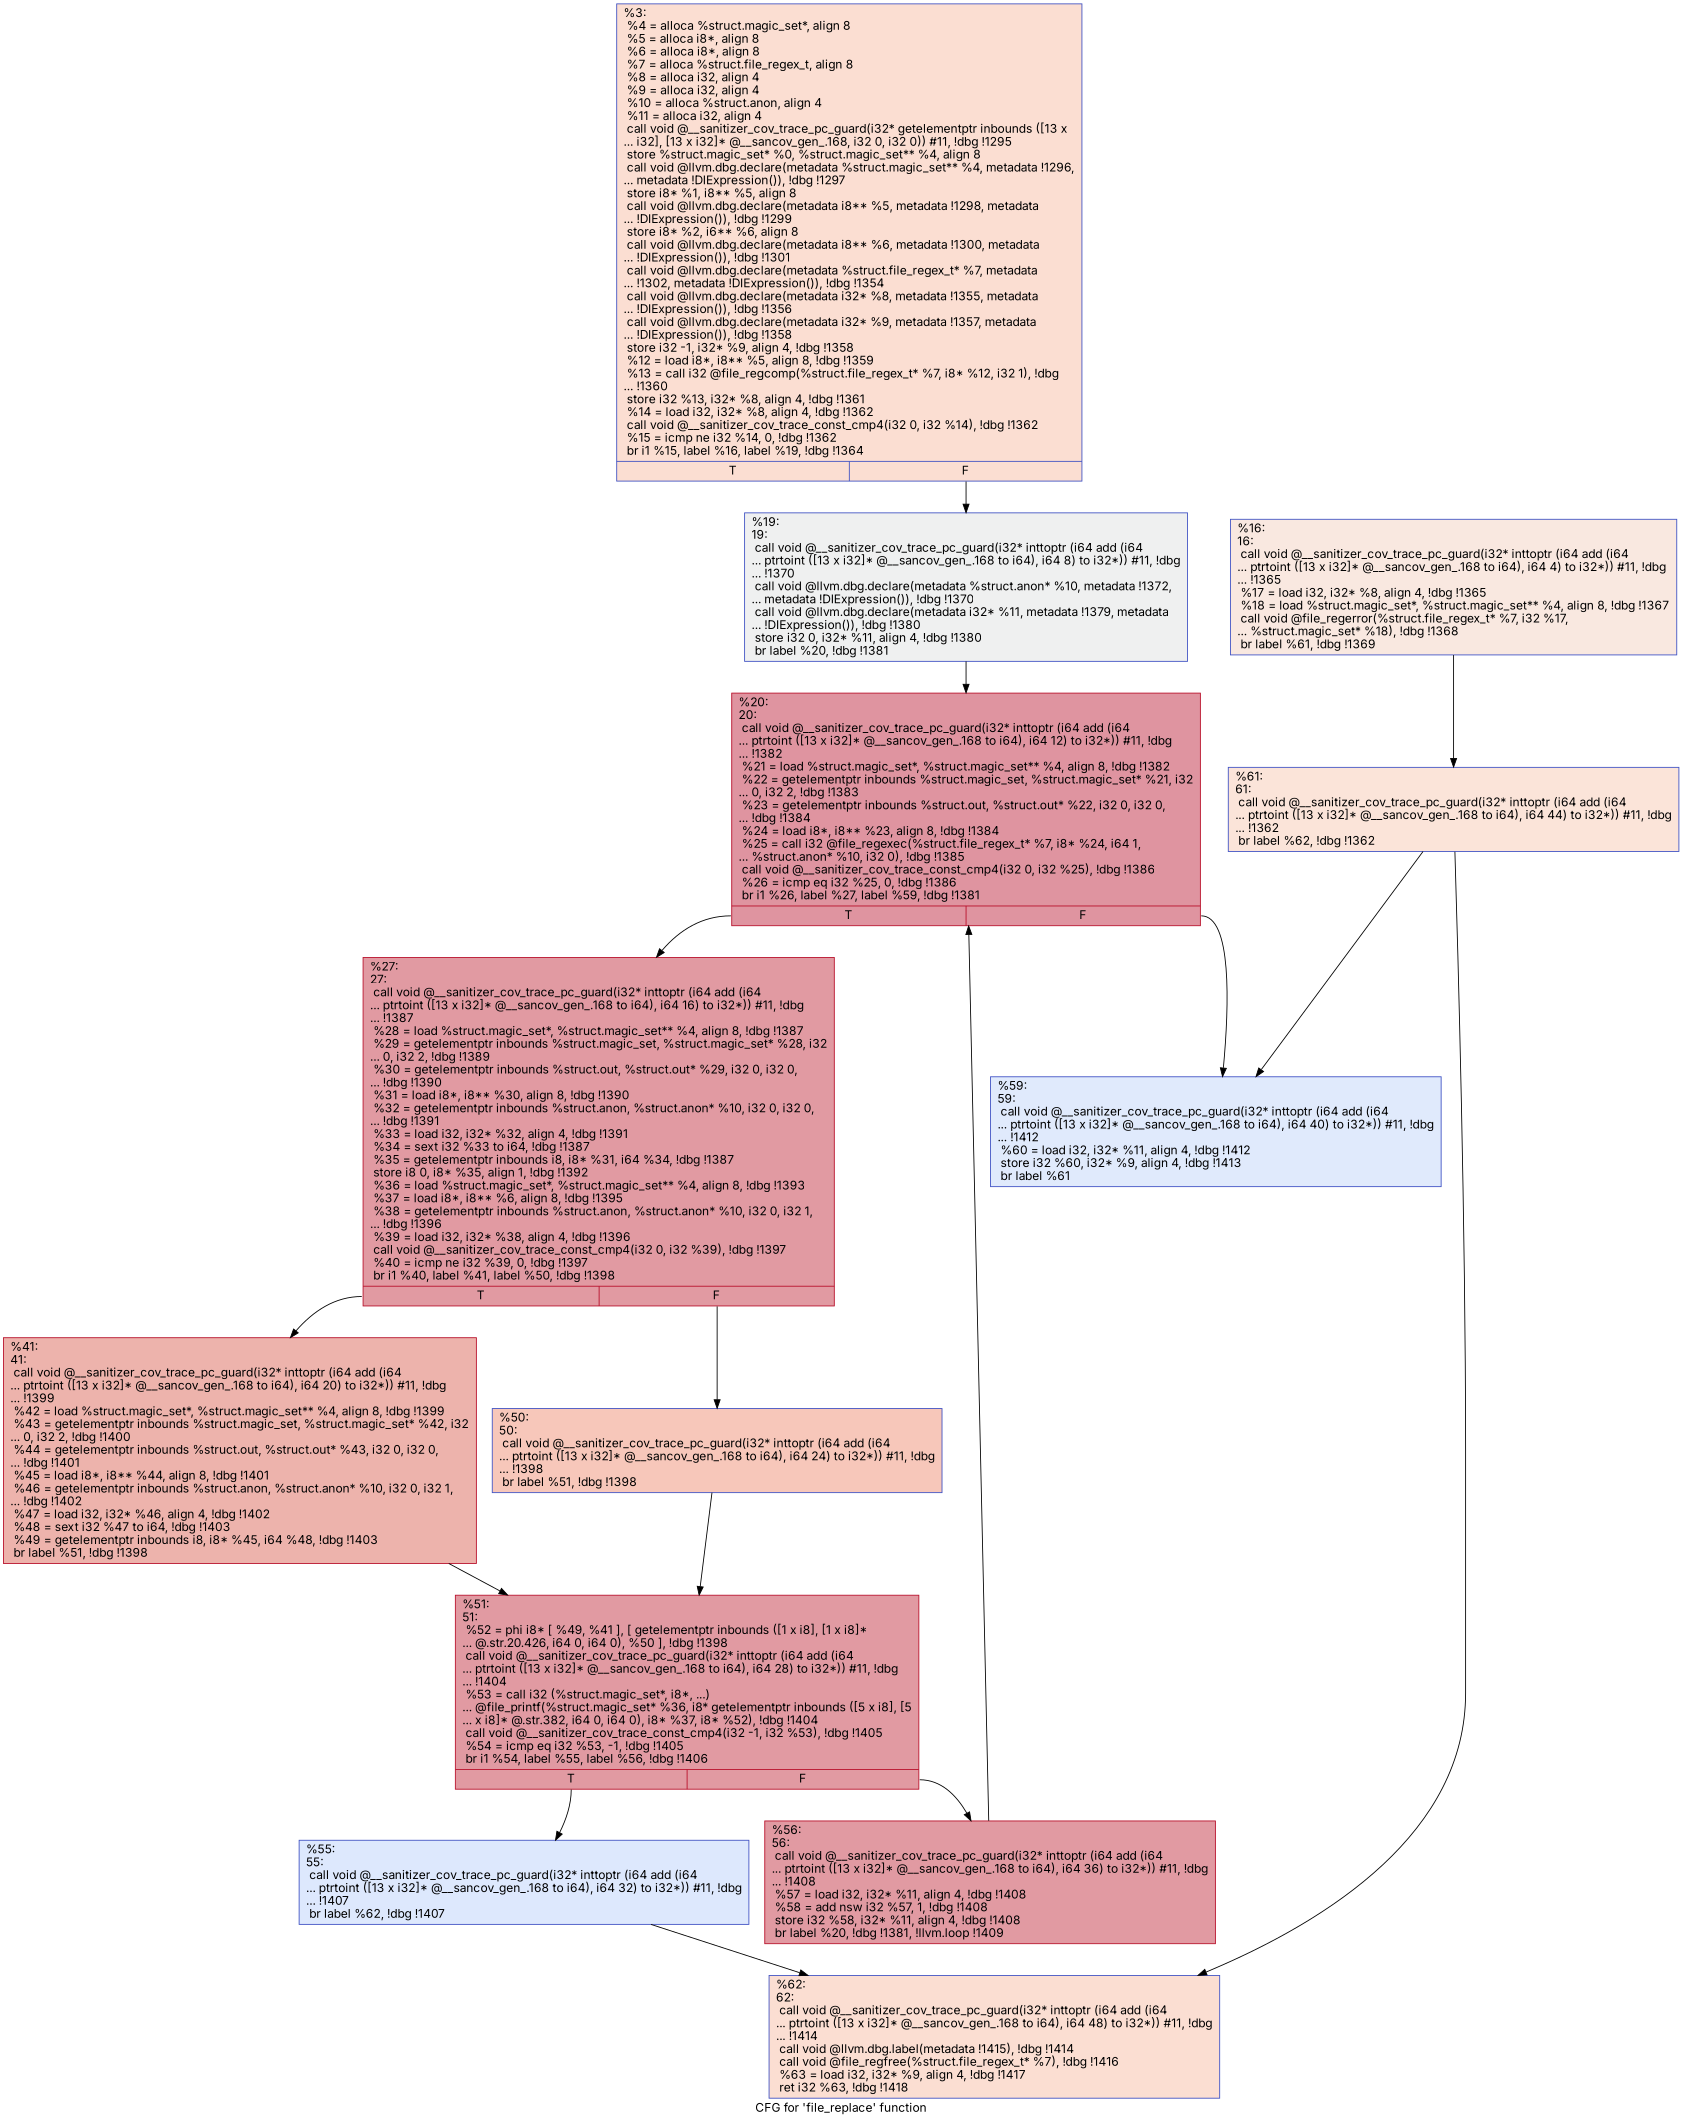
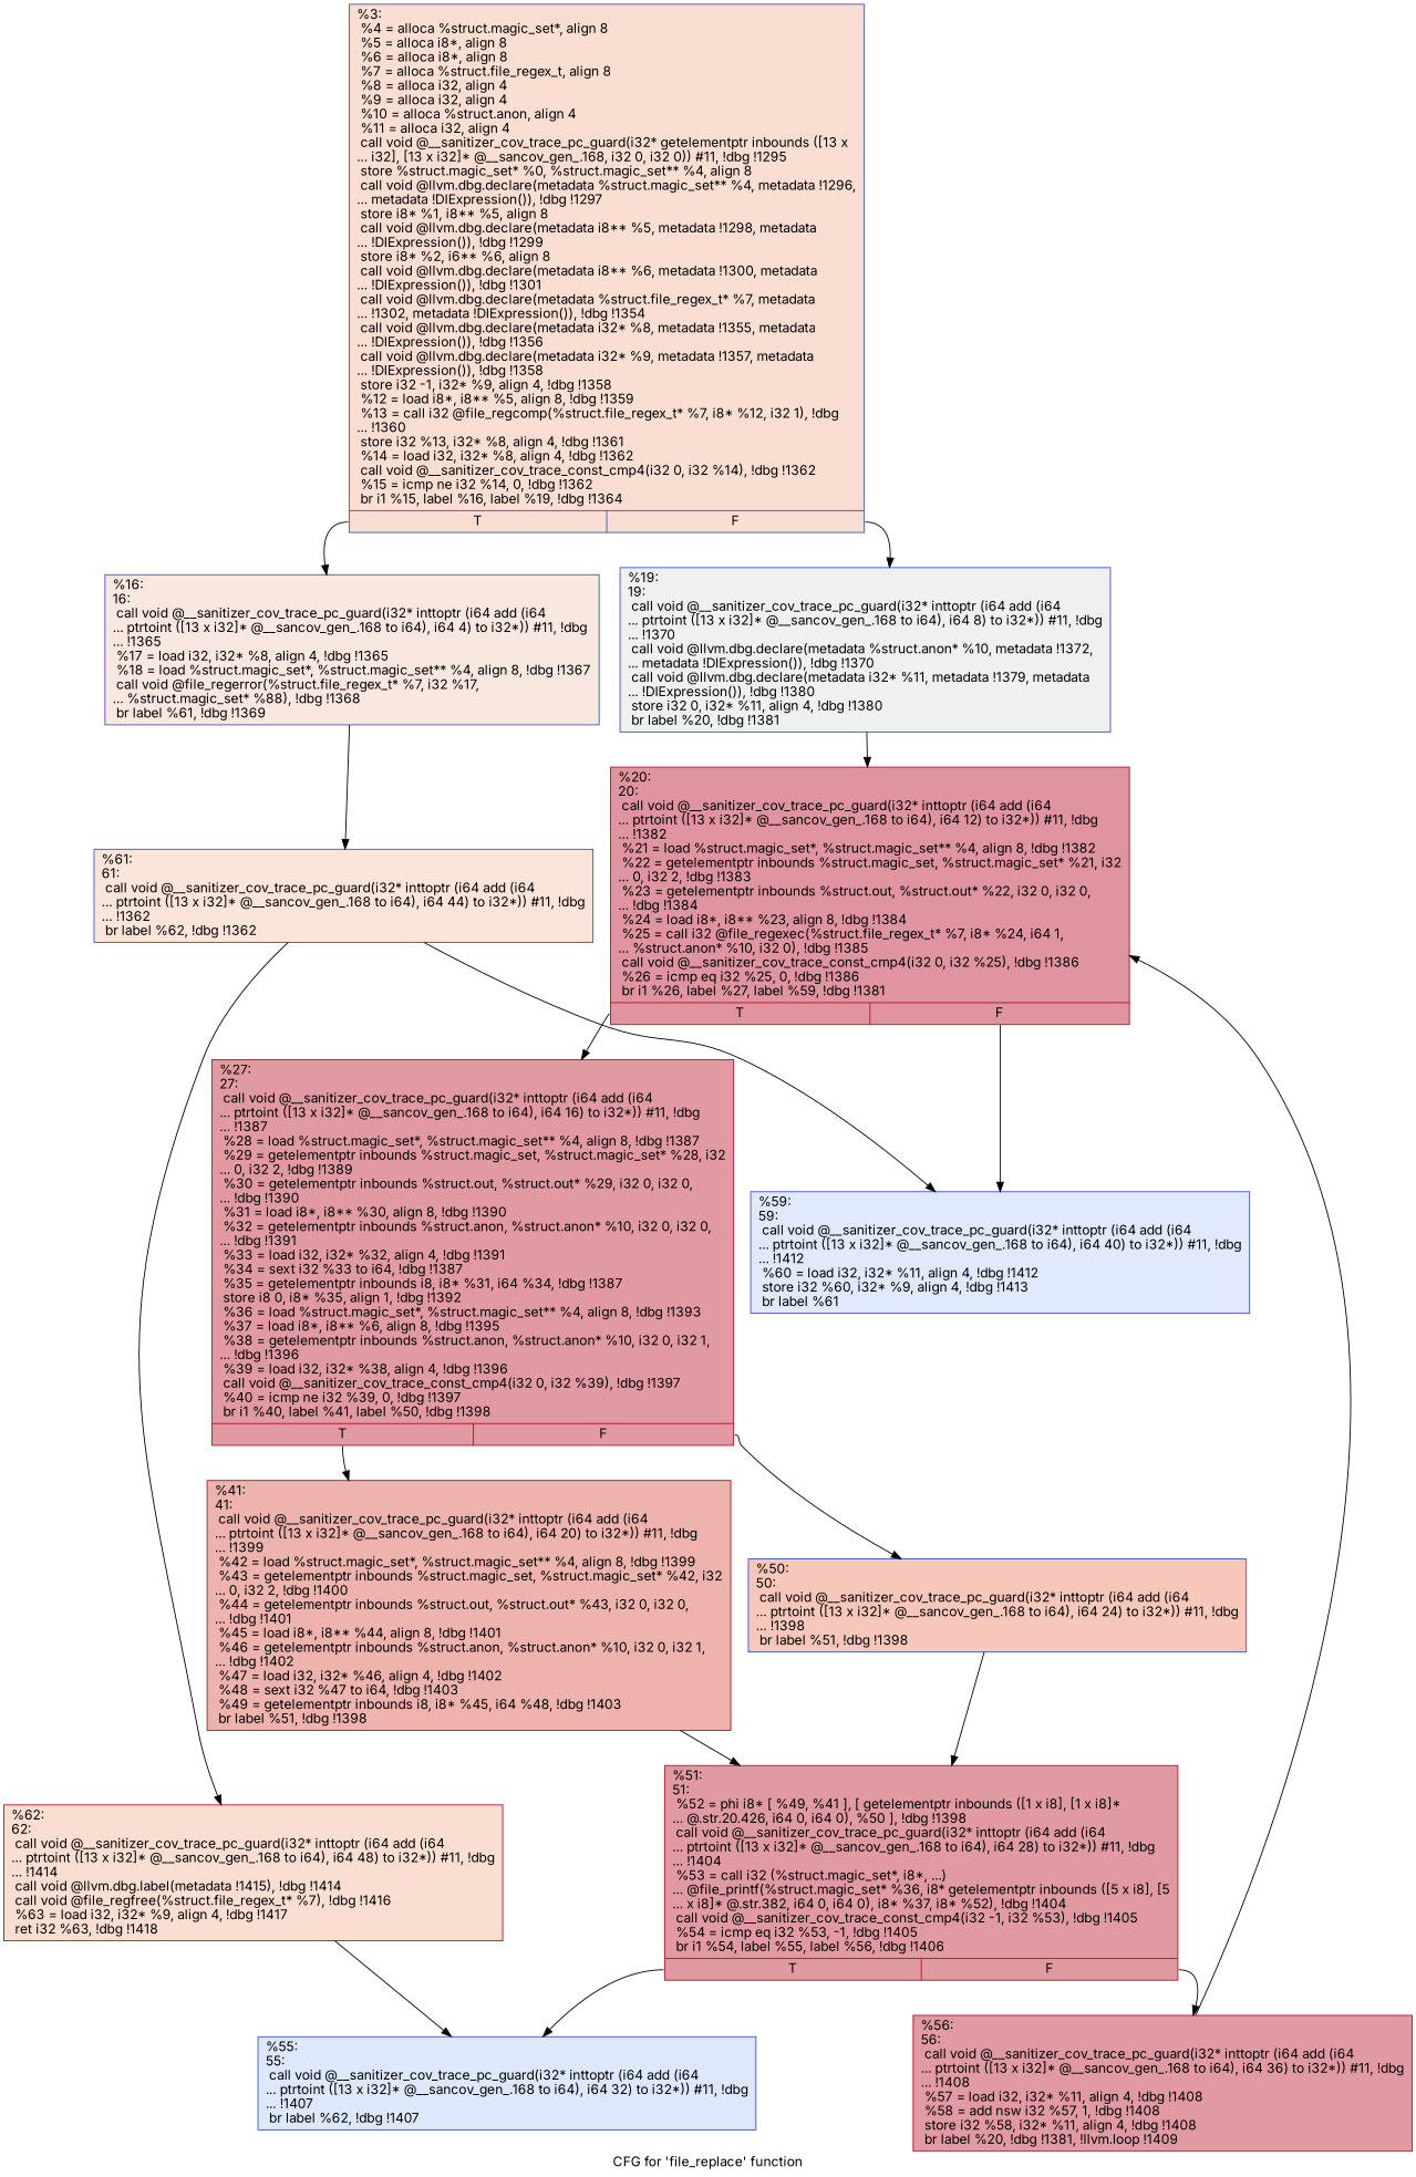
  digraph {
    fontname=Inter
    label="CFG for 'file_replace' function"
    node [color="#3d50c3ff" fillcolor="#bb1b2c70" fontname=Inter shape=record style=filled]
    edge [fontname=Inter]
    n1 [fillcolor="#f7b59970" label="{%3:\l  %4 = alloca %struct.magic_set*, align 8\l  %5 = alloca i8*, align 8\l  %6 = alloca i8*, align 8\l  %7 = alloca %struct.file_regex_t, align 8\l  %8 = alloca i32, align 4\l  %9 = alloca i32, align 4\l  %10 = alloca %struct.anon, align 4\l  %11 = alloca i32, align 4\l  call void @__sanitizer_cov_trace_pc_guard(i32* getelementptr inbounds ([13 x\l... i32], [13 x i32]* @__sancov_gen_.168, i32 0, i32 0)) #11, !dbg !1295\l  store %struct.magic_set* %0, %struct.magic_set** %4, align 8\l  call void @llvm.dbg.declare(metadata %struct.magic_set** %4, metadata !1296,\l... metadata !DIExpression()), !dbg !1297\l  store i8* %1, i8** %5, align 8\l  call void @llvm.dbg.declare(metadata i8** %5, metadata !1298, metadata\l... !DIExpression()), !dbg !1299\l  store i8* %2, i6** %6, align 8\l  call void @llvm.dbg.declare(metadata i8** %6, metadata !1300, metadata\l... !DIExpression()), !dbg !1301\l  call void @llvm.dbg.declare(metadata %struct.file_regex_t* %7, metadata\l... !1302, metadata !DIExpression()), !dbg !1354\l  call void @llvm.dbg.declare(metadata i32* %8, metadata !1355, metadata\l... !DIExpression()), !dbg !1356\l  call void @llvm.dbg.declare(metadata i32* %9, metadata !1357, metadata\l... !DIExpression()), !dbg !1358\l  store i32 -1, i32* %9, align 4, !dbg !1358\l  %12 = load i8*, i8** %5, align 8, !dbg !1359\l  %13 = call i32 @file_regcomp(%struct.file_regex_t* %7, i8* %12, i32 1), !dbg\l... !1360\l  store i32 %13, i32* %8, align 4, !dbg !1361\l  %14 = load i32, i32* %8, align 4, !dbg !1362\l  call void @__sanitizer_cov_trace_const_cmp4(i32 0, i32 %14), !dbg !1362\l  %15 = icmp ne i32 %14, 0, !dbg !1362\l  br i1 %15, label %16, label %19, !dbg !1364\l|{<s0>T|<s1>F}}"]
-   n2 [fillcolor="#f1ccb870" label="{%16:\l16:                                               \l  call void @__sanitizer_cov_trace_pc_guard(i32* inttoptr (i64 add (i64\l... ptrtoint ([13 x i32]* @__sancov_gen_.168 to i64), i64 4) to i32*)) #11, !dbg\l... !1365\l  %17 = load i32, i32* %8, align 4, !dbg !1365\l  %18 = load %struct.magic_set*, %struct.magic_set** %4, align 8, !dbg !1367\l  call void @file_regerror(%struct.file_regex_t* %7, i32 %17,\l... %struct.magic_set* %18), !dbg !1368\l  br label %61, !dbg !1369\l}"]
+   n2 [fillcolor="#f1ccb870" label="{%16:\l16:                                               \l  call void @__sanitizer_cov_trace_pc_guard(i32* inttoptr (i64 add (i64\l... ptrtoint ([13 x i32]* @__sancov_gen_.168 to i64), i64 4) to i32*)) #11, !dbg\l... !1365\l  %17 = load i32, i32* %8, align 4, !dbg !1365\l  %18 = load %struct.magic_set*, %struct.magic_set** %4, align 8, !dbg !1367\l  call void @file_regerror(%struct.file_regex_t* %7, i32 %17,\l... %struct.magic_set* %88), !dbg !1368\l  br label %61, !dbg !1369\l}"]
    n3 [fillcolor="#dbdcde70" label="{%19:\l19:                                               \l  call void @__sanitizer_cov_trace_pc_guard(i32* inttoptr (i64 add (i64\l... ptrtoint ([13 x i32]* @__sancov_gen_.168 to i64), i64 8) to i32*)) #11, !dbg\l... !1370\l  call void @llvm.dbg.declare(metadata %struct.anon* %10, metadata !1372,\l... metadata !DIExpression()), !dbg !1370\l  call void @llvm.dbg.declare(metadata i32* %11, metadata !1379, metadata\l... !DIExpression()), !dbg !1380\l  store i32 0, i32* %11, align 4, !dbg !1380\l  br label %20, !dbg !1381\l}"]
    n4 [fillcolor="#f5c1a970" label="{%61:\l61:                                               \l  call void @__sanitizer_cov_trace_pc_guard(i32* inttoptr (i64 add (i64\l... ptrtoint ([13 x i32]* @__sancov_gen_.168 to i64), i64 44) to i32*)) #11, !dbg\l... !1362\l  br label %62, !dbg !1362\l}"]
    n5 [color="#b70d28ff" fillcolor="#b70d2870" label="{%20:\l20:                                               \l  call void @__sanitizer_cov_trace_pc_guard(i32* inttoptr (i64 add (i64\l... ptrtoint ([13 x i32]* @__sancov_gen_.168 to i64), i64 12) to i32*)) #11, !dbg\l... !1382\l  %21 = load %struct.magic_set*, %struct.magic_set** %4, align 8, !dbg !1382\l  %22 = getelementptr inbounds %struct.magic_set, %struct.magic_set* %21, i32\l... 0, i32 2, !dbg !1383\l  %23 = getelementptr inbounds %struct.out, %struct.out* %22, i32 0, i32 0,\l... !dbg !1384\l  %24 = load i8*, i8** %23, align 8, !dbg !1384\l  %25 = call i32 @file_regexec(%struct.file_regex_t* %7, i8* %24, i64 1,\l... %struct.anon* %10, i32 0), !dbg !1385\l  call void @__sanitizer_cov_trace_const_cmp4(i32 0, i32 %25), !dbg !1386\l  %26 = icmp eq i32 %25, 0, !dbg !1386\l  br i1 %26, label %27, label %59, !dbg !1381\l|{<s0>T|<s1>F}}"]
-   n6 [fillcolor="#f7b59970" label="{%62:\l62:                                               \l  call void @__sanitizer_cov_trace_pc_guard(i32* inttoptr (i64 add (i64\l... ptrtoint ([13 x i32]* @__sancov_gen_.168 to i64), i64 48) to i32*)) #11, !dbg\l... !1414\l  call void @llvm.dbg.label(metadata !1415), !dbg !1414\l  call void @file_regfree(%struct.file_regex_t* %7), !dbg !1416\l  %63 = load i32, i32* %9, align 4, !dbg !1417\l  ret i32 %63, !dbg !1418\l}"]
+   n6 [color="#b70d28ff" fillcolor="#f7b59970" label="{%62:\l62:                                               \l  call void @__sanitizer_cov_trace_pc_guard(i32* inttoptr (i64 add (i64\l... ptrtoint ([13 x i32]* @__sancov_gen_.168 to i64), i64 48) to i32*)) #11, !dbg\l... !1414\l  call void @llvm.dbg.label(metadata !1415), !dbg !1414\l  call void @file_regfree(%struct.file_regex_t* %7), !dbg !1416\l  %63 = load i32, i32* %9, align 4, !dbg !1417\l  ret i32 %63, !dbg !1418\l}"]
    n7 [fillcolor="#b9d0f970" label="{%59:\l59:                                               \l  call void @__sanitizer_cov_trace_pc_guard(i32* inttoptr (i64 add (i64\l... ptrtoint ([13 x i32]* @__sancov_gen_.168 to i64), i64 40) to i32*)) #11, !dbg\l... !1412\l  %60 = load i32, i32* %11, align 4, !dbg !1412\l  store i32 %60, i32* %9, align 4, !dbg !1413\l  br label %61\l}"]
    n8 [color="#b70d28ff" label="{%27:\l27:                                               \l  call void @__sanitizer_cov_trace_pc_guard(i32* inttoptr (i64 add (i64\l... ptrtoint ([13 x i32]* @__sancov_gen_.168 to i64), i64 16) to i32*)) #11, !dbg\l... !1387\l  %28 = load %struct.magic_set*, %struct.magic_set** %4, align 8, !dbg !1387\l  %29 = getelementptr inbounds %struct.magic_set, %struct.magic_set* %28, i32\l... 0, i32 2, !dbg !1389\l  %30 = getelementptr inbounds %struct.out, %struct.out* %29, i32 0, i32 0,\l... !dbg !1390\l  %31 = load i8*, i8** %30, align 8, !dbg !1390\l  %32 = getelementptr inbounds %struct.anon, %struct.anon* %10, i32 0, i32 0,\l... !dbg !1391\l  %33 = load i32, i32* %32, align 4, !dbg !1391\l  %34 = sext i32 %33 to i64, !dbg !1387\l  %35 = getelementptr inbounds i8, i8* %31, i64 %34, !dbg !1387\l  store i8 0, i8* %35, align 1, !dbg !1392\l  %36 = load %struct.magic_set*, %struct.magic_set** %4, align 8, !dbg !1393\l  %37 = load i8*, i8** %6, align 8, !dbg !1395\l  %38 = getelementptr inbounds %struct.anon, %struct.anon* %10, i32 0, i32 1,\l... !dbg !1396\l  %39 = load i32, i32* %38, align 4, !dbg !1396\l  call void @__sanitizer_cov_trace_const_cmp4(i32 0, i32 %39), !dbg !1397\l  %40 = icmp ne i32 %39, 0, !dbg !1397\l  br i1 %40, label %41, label %50, !dbg !1398\l|{<s0>T|<s1>F}}"]
    n9 [color="#b70d28ff" fillcolor="#d6524470" label="{%41:\l41:                                               \l  call void @__sanitizer_cov_trace_pc_guard(i32* inttoptr (i64 add (i64\l... ptrtoint ([13 x i32]* @__sancov_gen_.168 to i64), i64 20) to i32*)) #11, !dbg\l... !1399\l  %42 = load %struct.magic_set*, %struct.magic_set** %4, align 8, !dbg !1399\l  %43 = getelementptr inbounds %struct.magic_set, %struct.magic_set* %42, i32\l... 0, i32 2, !dbg !1400\l  %44 = getelementptr inbounds %struct.out, %struct.out* %43, i32 0, i32 0,\l... !dbg !1401\l  %45 = load i8*, i8** %44, align 8, !dbg !1401\l  %46 = getelementptr inbounds %struct.anon, %struct.anon* %10, i32 0, i32 1,\l... !dbg !1402\l  %47 = load i32, i32* %46, align 4, !dbg !1402\l  %48 = sext i32 %47 to i64, !dbg !1403\l  %49 = getelementptr inbounds i8, i8* %45, i64 %48, !dbg !1403\l  br label %51, !dbg !1398\l}"]
    n10 [fillcolor="#ec7f6370" label="{%50:\l50:                                               \l  call void @__sanitizer_cov_trace_pc_guard(i32* inttoptr (i64 add (i64\l... ptrtoint ([13 x i32]* @__sancov_gen_.168 to i64), i64 24) to i32*)) #11, !dbg\l... !1398\l  br label %51, !dbg !1398\l}"]
    n11 [color="#b70d28ff" label="{%51:\l51:                                               \l  %52 = phi i8* [ %49, %41 ], [ getelementptr inbounds ([1 x i8], [1 x i8]*\l... @.str.20.426, i64 0, i64 0), %50 ], !dbg !1398\l  call void @__sanitizer_cov_trace_pc_guard(i32* inttoptr (i64 add (i64\l... ptrtoint ([13 x i32]* @__sancov_gen_.168 to i64), i64 28) to i32*)) #11, !dbg\l... !1404\l  %53 = call i32 (%struct.magic_set*, i8*, ...)\l... @file_printf(%struct.magic_set* %36, i8* getelementptr inbounds ([5 x i8], [5\l... x i8]* @.str.382, i64 0, i64 0), i8* %37, i8* %52), !dbg !1404\l  call void @__sanitizer_cov_trace_const_cmp4(i32 -1, i32 %53), !dbg !1405\l  %54 = icmp eq i32 %53, -1, !dbg !1405\l  br i1 %54, label %55, label %56, !dbg !1406\l|{<s0>T|<s1>F}}"]
    n12 [fillcolor="#b2ccfb70" label="{%55:\l55:                                               \l  call void @__sanitizer_cov_trace_pc_guard(i32* inttoptr (i64 add (i64\l... ptrtoint ([13 x i32]* @__sancov_gen_.168 to i64), i64 32) to i32*)) #11, !dbg\l... !1407\l  br label %62, !dbg !1407\l}"]
    n13 [color="#b70d28ff" label="{%56:\l56:                                               \l  call void @__sanitizer_cov_trace_pc_guard(i32* inttoptr (i64 add (i64\l... ptrtoint ([13 x i32]* @__sancov_gen_.168 to i64), i64 36) to i32*)) #11, !dbg\l... !1408\l  %57 = load i32, i32* %11, align 4, !dbg !1408\l  %58 = add nsw i32 %57, 1, !dbg !1408\l  store i32 %58, i32* %11, align 4, !dbg !1408\l  br label %20, !dbg !1381, !llvm.loop !1409\l}"]
+   n1 -> n2 [tailport=s0]
    n1 -> n3 [tailport=s1]
    n2 -> n4
    n3 -> n5
    n4 -> n6
    n4 -> n7
    n5 -> n7 [tailport=s1]
    n5 -> n8 [tailport=s0]
    n8 -> n9 [tailport=s0]
    n8 -> n10 [tailport=s1]
    n9 -> n11
    n10 -> n11
    n11 -> n12 [tailport=s0]
    n11 -> n13 [tailport=s1]
-   n12 -> n6
+   n6 -> n12
    n13 -> n5
  }
